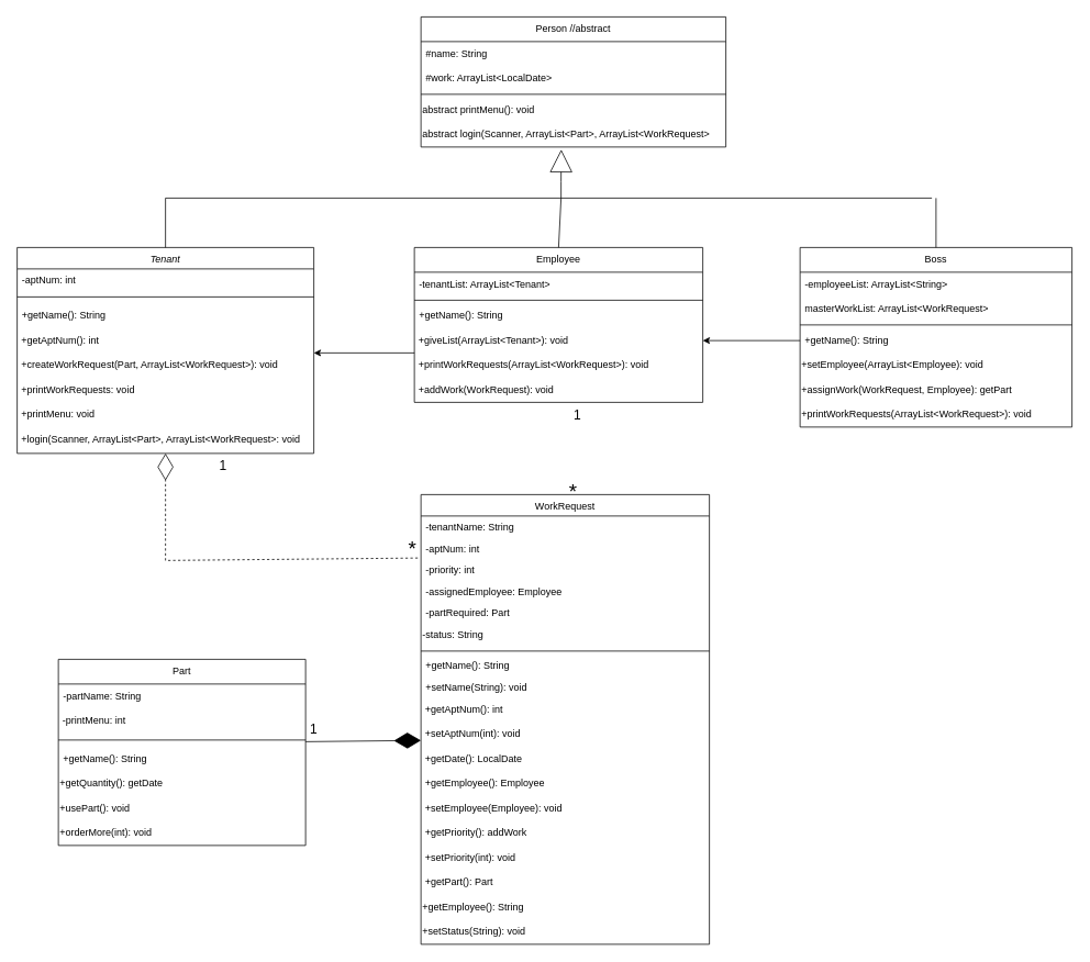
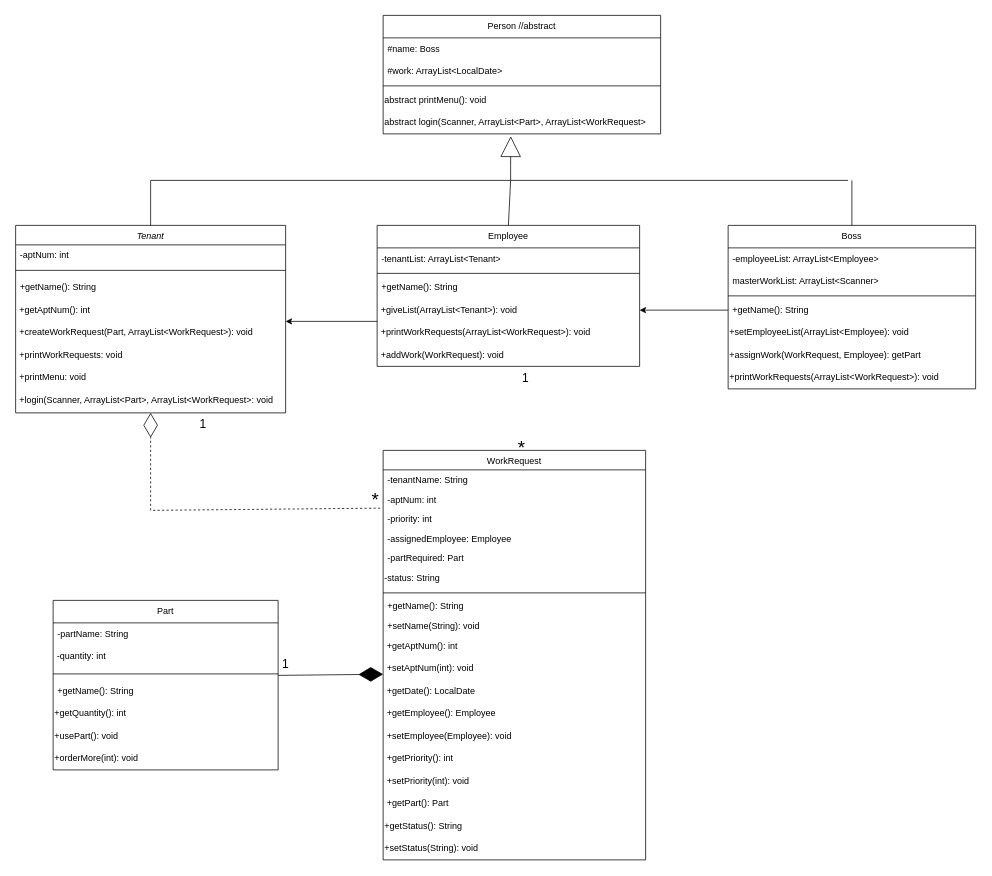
  <mxCell id="0" />
  <mxCell id="1" parent="0" />
  <mxCell id="2" value="Tenant" style="swimlane;fontStyle=2;align=center;verticalAlign=top;childLayout=stackLayout;horizontal=1;startSize=26;horizontalStack=0;resizeParent=1;resizeLast=0;collapsible=1;marginBottom=0;rounded=0;shadow=0;strokeWidth=1;" vertex="1" parent="1"><mxGeometry x="20" y="300" width="360" height="250" as="geometry"><mxRectangle x="40" y="40" width="160" height="26" as="alternateBounds" /></mxGeometry></mxCell>
  <mxCell id="3" value="-aptNum: int" style="text;align=left;verticalAlign=top;spacingLeft=4;spacingRight=4;overflow=hidden;rotatable=0;points=[[0,0.5],[1,0.5]];portConstraint=eastwest;rounded=0;shadow=0;html=0;" vertex="1" parent="2"><mxGeometry y="26" width="360" height="26" as="geometry" /></mxCell>
  <mxCell id="4" value="" style="line;html=1;strokeWidth=1;align=left;verticalAlign=middle;spacingTop=-1;spacingLeft=3;spacingRight=3;rotatable=0;labelPosition=right;points=[];portConstraint=eastwest;" vertex="1" parent="2"><mxGeometry y="52" width="360" height="16" as="geometry" /></mxCell>
  <mxCell id="5" value="+getName(): String" style="text;align=left;verticalAlign=top;spacingLeft=4;spacingRight=4;overflow=hidden;rotatable=0;points=[[0,0.5],[1,0.5]];portConstraint=eastwest;" vertex="1" parent="2"><mxGeometry y="68" width="360" height="30" as="geometry" /></mxCell>
  <mxCell id="6" value="&lt;div align=&quot;left&quot;&gt;&amp;nbsp;+getAptNum(): int&lt;br&gt;&lt;/div&gt;" style="text;html=1;strokeColor=none;fillColor=none;align=left;verticalAlign=middle;whiteSpace=wrap;rounded=0;" vertex="1" parent="2"><mxGeometry y="98" width="360" height="30" as="geometry" /></mxCell>
  <mxCell id="7" value="&amp;nbsp;+createWorkRequest(Part, ArrayList&amp;lt;WorkRequest&amp;gt;): void" style="text;html=1;strokeColor=none;fillColor=none;align=left;verticalAlign=middle;whiteSpace=wrap;rounded=0;" vertex="1" parent="2"><mxGeometry y="128" width="360" height="30" as="geometry" /></mxCell>
  <mxCell id="8" value="&amp;nbsp;+printWorkRequests: void" style="text;html=1;strokeColor=none;fillColor=none;align=left;verticalAlign=middle;whiteSpace=wrap;rounded=0;" vertex="1" parent="2"><mxGeometry y="158" width="360" height="30" as="geometry" /></mxCell>
  <mxCell id="9" value="&amp;nbsp;+printMenu: void" style="text;html=1;strokeColor=none;fillColor=none;align=left;verticalAlign=middle;whiteSpace=wrap;rounded=0;" vertex="1" parent="2"><mxGeometry y="188" width="360" height="30" as="geometry" /></mxCell>
  <mxCell id="10" value="&amp;nbsp;+login(Scanner, ArrayList&amp;lt;Part&amp;gt;, ArrayList&amp;lt;WorkRequest&amp;gt;: void" style="text;html=1;strokeColor=none;fillColor=none;align=left;verticalAlign=middle;whiteSpace=wrap;rounded=0;" vertex="1" parent="2"><mxGeometry y="218" width="360" height="30" as="geometry" /></mxCell>
  <mxCell id="11" value="WorkRequest" style="swimlane;fontStyle=0;align=center;verticalAlign=top;childLayout=stackLayout;horizontal=1;startSize=26;horizontalStack=0;resizeParent=1;resizeLast=0;collapsible=1;marginBottom=0;rounded=0;shadow=0;strokeWidth=1;" vertex="1" parent="1"><mxGeometry x="510" y="600" width="350" height="546" as="geometry"><mxRectangle x="550" y="140" width="160" height="26" as="alternateBounds" /></mxGeometry></mxCell>
  <mxCell id="12" value="-tenantName: String" style="text;align=left;verticalAlign=top;spacingLeft=4;spacingRight=4;overflow=hidden;rotatable=0;points=[[0,0.5],[1,0.5]];portConstraint=eastwest;" vertex="1" parent="11"><mxGeometry y="26" width="350" height="26" as="geometry" /></mxCell>
  <mxCell id="13" value="-aptNum: int" style="text;align=left;verticalAlign=top;spacingLeft=4;spacingRight=4;overflow=hidden;rotatable=0;points=[[0,0.5],[1,0.5]];portConstraint=eastwest;rounded=0;shadow=0;html=0;" vertex="1" parent="11"><mxGeometry y="52" width="350" height="26" as="geometry" /></mxCell>
  <mxCell id="14" value="-priority: int" style="text;align=left;verticalAlign=top;spacingLeft=4;spacingRight=4;overflow=hidden;rotatable=0;points=[[0,0.5],[1,0.5]];portConstraint=eastwest;rounded=0;shadow=0;html=0;" vertex="1" parent="11"><mxGeometry y="78" width="350" height="26" as="geometry" /></mxCell>
  <mxCell id="15" value="-assignedEmployee: Employee" style="text;align=left;verticalAlign=top;spacingLeft=4;spacingRight=4;overflow=hidden;rotatable=0;points=[[0,0.5],[1,0.5]];portConstraint=eastwest;rounded=0;shadow=0;html=0;" vertex="1" parent="11"><mxGeometry y="104" width="350" height="26" as="geometry" /></mxCell>
  <mxCell id="16" value="-partRequired: Part" style="text;align=left;verticalAlign=top;spacingLeft=4;spacingRight=4;overflow=hidden;rotatable=0;points=[[0,0.5],[1,0.5]];portConstraint=eastwest;rounded=0;shadow=0;html=0;" vertex="1" parent="11"><mxGeometry y="130" width="350" height="26" as="geometry" /></mxCell>
  <mxCell id="17" value="&lt;div&gt;-status: String&lt;br&gt;&lt;/div&gt;" style="text;html=1;strokeColor=none;fillColor=none;align=left;verticalAlign=middle;whiteSpace=wrap;rounded=0;" vertex="1" parent="11"><mxGeometry y="156" width="350" height="30" as="geometry" /></mxCell>
  <mxCell id="18" value="" style="line;html=1;strokeWidth=1;align=left;verticalAlign=middle;spacingTop=-1;spacingLeft=3;spacingRight=3;rotatable=0;labelPosition=right;points=[];portConstraint=eastwest;" vertex="1" parent="11"><mxGeometry y="186" width="350" height="8" as="geometry" /></mxCell>
  <mxCell id="19" value="+getName(): String" style="text;align=left;verticalAlign=top;spacingLeft=4;spacingRight=4;overflow=hidden;rotatable=0;points=[[0,0.5],[1,0.5]];portConstraint=eastwest;" vertex="1" parent="11"><mxGeometry y="194" width="350" height="26" as="geometry" /></mxCell>
  <mxCell id="20" value="+setName(String): void" style="text;align=left;verticalAlign=top;spacingLeft=4;spacingRight=4;overflow=hidden;rotatable=0;points=[[0,0.5],[1,0.5]];portConstraint=eastwest;" vertex="1" parent="11"><mxGeometry y="220" width="350" height="26" as="geometry" /></mxCell>
  <mxCell id="21" value="&amp;nbsp;+getAptNum(): int" style="text;html=1;strokeColor=none;fillColor=none;align=left;verticalAlign=middle;whiteSpace=wrap;rounded=0;" vertex="1" parent="11"><mxGeometry y="246" width="350" height="30" as="geometry" /></mxCell>
  <mxCell id="22" value="&amp;nbsp;+setAptNum(int): void" style="text;html=1;strokeColor=none;fillColor=none;align=left;verticalAlign=middle;whiteSpace=wrap;rounded=0;" vertex="1" parent="11"><mxGeometry y="276" width="350" height="30" as="geometry" /></mxCell>
  <mxCell id="23" value="&amp;nbsp;+getDate(): LocalDate" style="text;html=1;strokeColor=none;fillColor=none;align=left;verticalAlign=middle;whiteSpace=wrap;rounded=0;" vertex="1" parent="11"><mxGeometry y="306" width="350" height="30" as="geometry" /></mxCell>
  <mxCell id="24" value="&amp;nbsp;+getEmployee(): Employee" style="text;html=1;strokeColor=none;fillColor=none;align=left;verticalAlign=middle;whiteSpace=wrap;rounded=0;" vertex="1" parent="11"><mxGeometry y="336" width="350" height="30" as="geometry" /></mxCell>
  <mxCell id="25" value="&amp;nbsp;+setEmployee(Employee): void" style="text;html=1;strokeColor=none;fillColor=none;align=left;verticalAlign=middle;whiteSpace=wrap;rounded=0;" vertex="1" parent="11"><mxGeometry y="366" width="350" height="30" as="geometry" /></mxCell>
- <mxCell id="26" value="&amp;nbsp;+getPriority(): addWork" style="text;html=1;strokeColor=none;fillColor=none;align=left;verticalAlign=middle;whiteSpace=wrap;rounded=0;" vertex="1" parent="11"><mxGeometry y="396" width="350" height="30" as="geometry" /></mxCell>
+ <mxCell id="26" value="&amp;nbsp;+getPriority(): int" style="text;html=1;strokeColor=none;fillColor=none;align=left;verticalAlign=middle;whiteSpace=wrap;rounded=0;" vertex="1" parent="11"><mxGeometry y="396" width="350" height="30" as="geometry" /></mxCell>
  <mxCell id="27" value="&amp;nbsp;+setPriority(int): void" style="text;html=1;strokeColor=none;fillColor=none;align=left;verticalAlign=middle;whiteSpace=wrap;rounded=0;" vertex="1" parent="11"><mxGeometry y="426" width="350" height="30" as="geometry" /></mxCell>
  <mxCell id="28" value="&amp;nbsp;+getPart(): Part" style="text;html=1;strokeColor=none;fillColor=none;align=left;verticalAlign=middle;whiteSpace=wrap;rounded=0;" vertex="1" parent="11"><mxGeometry y="456" width="350" height="30" as="geometry" /></mxCell>
- <mxCell id="29" value="+getEmployee(): String" style="text;html=1;strokeColor=none;fillColor=none;align=left;verticalAlign=middle;whiteSpace=wrap;rounded=0;" vertex="1" parent="11"><mxGeometry y="486" width="350" height="30" as="geometry" /></mxCell>
+ <mxCell id="29" value="+getStatus(): String" style="text;html=1;strokeColor=none;fillColor=none;align=left;verticalAlign=middle;whiteSpace=wrap;rounded=0;" vertex="1" parent="11"><mxGeometry y="486" width="350" height="30" as="geometry" /></mxCell>
  <mxCell id="30" value="+setStatus(String): void" style="text;html=1;strokeColor=none;fillColor=none;align=left;verticalAlign=middle;whiteSpace=wrap;rounded=0;" vertex="1" parent="11"><mxGeometry y="516" width="350" height="30" as="geometry" /></mxCell>
  <mxCell id="31" value="Part" style="swimlane;fontStyle=0;childLayout=stackLayout;horizontal=1;startSize=30;horizontalStack=0;resizeParent=1;resizeParentMax=0;resizeLast=0;collapsible=1;marginBottom=0;whiteSpace=wrap;html=1;" vertex="1" parent="1"><mxGeometry x="70" y="800" width="300" height="226" as="geometry" /></mxCell>
  <mxCell id="32" value="-partName: String" style="text;strokeColor=none;fillColor=none;align=left;verticalAlign=middle;spacingLeft=4;spacingRight=4;overflow=hidden;points=[[0,0.5],[1,0.5]];portConstraint=eastwest;rotatable=0;whiteSpace=wrap;html=1;" vertex="1" parent="31"><mxGeometry y="30" width="300" height="30" as="geometry" /></mxCell>
- <mxCell id="33" value="&amp;nbsp;-printMenu: int" style="text;html=1;strokeColor=none;fillColor=none;align=left;verticalAlign=middle;whiteSpace=wrap;rounded=0;" vertex="1" parent="31"><mxGeometry y="60" width="300" height="30" as="geometry" /></mxCell>
+ <mxCell id="33" value="&amp;nbsp;-quantity: int" style="text;html=1;strokeColor=none;fillColor=none;align=left;verticalAlign=middle;whiteSpace=wrap;rounded=0;" vertex="1" parent="31"><mxGeometry y="60" width="300" height="30" as="geometry" /></mxCell>
  <mxCell id="34" value="" style="line;html=1;strokeWidth=1;align=left;verticalAlign=middle;spacingTop=-1;spacingLeft=3;spacingRight=3;rotatable=0;labelPosition=right;points=[];portConstraint=eastwest;" vertex="1" parent="31"><mxGeometry y="90" width="300" height="16" as="geometry" /></mxCell>
  <mxCell id="35" value="+getName(): String" style="text;strokeColor=none;fillColor=none;align=left;verticalAlign=middle;spacingLeft=4;spacingRight=4;overflow=hidden;points=[[0,0.5],[1,0.5]];portConstraint=eastwest;rotatable=0;whiteSpace=wrap;html=1;" vertex="1" parent="31"><mxGeometry y="106" width="300" height="30" as="geometry" /></mxCell>
- <mxCell id="36" value="+getQuantity(): getDate" style="text;html=1;strokeColor=none;fillColor=none;align=left;verticalAlign=middle;whiteSpace=wrap;rounded=0;" vertex="1" parent="31"><mxGeometry y="136" width="300" height="30" as="geometry" /></mxCell>
+ <mxCell id="36" value="+getQuantity(): int" style="text;html=1;strokeColor=none;fillColor=none;align=left;verticalAlign=middle;whiteSpace=wrap;rounded=0;" vertex="1" parent="31"><mxGeometry y="136" width="300" height="30" as="geometry" /></mxCell>
  <mxCell id="37" value="+usePart(): void" style="text;html=1;strokeColor=none;fillColor=none;align=left;verticalAlign=middle;whiteSpace=wrap;rounded=0;" vertex="1" parent="31"><mxGeometry y="166" width="300" height="30" as="geometry" /></mxCell>
  <mxCell id="38" value="+orderMore(int): void" style="text;html=1;strokeColor=none;fillColor=none;align=left;verticalAlign=middle;whiteSpace=wrap;rounded=0;" vertex="1" parent="31"><mxGeometry y="196" width="300" height="30" as="geometry" /></mxCell>
  <mxCell id="39" value="Employee" style="swimlane;fontStyle=0;childLayout=stackLayout;horizontal=1;startSize=30;horizontalStack=0;resizeParent=1;resizeParentMax=0;resizeLast=0;collapsible=1;marginBottom=0;whiteSpace=wrap;html=1;" vertex="1" parent="1"><mxGeometry x="502" y="300" width="350" height="188" as="geometry" /></mxCell>
  <mxCell id="40" value="-tenantList: ArrayList&amp;lt;Tenant&amp;gt;" style="text;strokeColor=none;fillColor=none;align=left;verticalAlign=middle;spacingLeft=4;spacingRight=4;overflow=hidden;points=[[0,0.5],[1,0.5]];portConstraint=eastwest;rotatable=0;whiteSpace=wrap;html=1;" vertex="1" parent="39"><mxGeometry y="30" width="350" height="30" as="geometry" /></mxCell>
  <mxCell id="41" value="" style="line;html=1;strokeWidth=1;align=left;verticalAlign=middle;spacingTop=-1;spacingLeft=3;spacingRight=3;rotatable=0;labelPosition=right;points=[];portConstraint=eastwest;" vertex="1" parent="39"><mxGeometry y="60" width="350" height="8" as="geometry" /></mxCell>
  <mxCell id="42" value="+getName(): String" style="text;strokeColor=none;fillColor=none;align=left;verticalAlign=middle;spacingLeft=4;spacingRight=4;overflow=hidden;points=[[0,0.5],[1,0.5]];portConstraint=eastwest;rotatable=0;whiteSpace=wrap;html=1;" vertex="1" parent="39"><mxGeometry y="68" width="350" height="30" as="geometry" /></mxCell>
  <mxCell id="43" value="&amp;nbsp;+giveList(ArrayList&amp;lt;Tenant&amp;gt;): void" style="text;html=1;strokeColor=none;fillColor=none;align=left;verticalAlign=middle;whiteSpace=wrap;rounded=0;" vertex="1" parent="39"><mxGeometry y="98" width="350" height="30" as="geometry" /></mxCell>
  <mxCell id="44" value="&lt;div&gt;&amp;nbsp;+printWorkRequests(ArrayList&amp;lt;WorkRequest&amp;gt;): void&lt;br&gt;&lt;/div&gt;" style="text;html=1;strokeColor=none;fillColor=none;align=left;verticalAlign=middle;whiteSpace=wrap;rounded=0;" vertex="1" parent="39"><mxGeometry y="128" width="350" height="30" as="geometry" /></mxCell>
  <mxCell id="45" value="&amp;nbsp;+addWork(WorkRequest): void" style="text;html=1;strokeColor=none;fillColor=none;align=left;verticalAlign=middle;whiteSpace=wrap;rounded=0;" vertex="1" parent="39"><mxGeometry y="158" width="350" height="30" as="geometry" /></mxCell>
  <mxCell id="46" value="&lt;div&gt;Person //abstract&lt;br&gt;&lt;/div&gt;" style="swimlane;fontStyle=0;childLayout=stackLayout;horizontal=1;startSize=30;horizontalStack=0;resizeParent=1;resizeParentMax=0;resizeLast=0;collapsible=1;marginBottom=0;whiteSpace=wrap;html=1;" vertex="1" parent="1"><mxGeometry x="510" y="20" width="370" height="158" as="geometry" /></mxCell>
- <mxCell id="47" value="#name: String" style="text;strokeColor=none;fillColor=none;align=left;verticalAlign=middle;spacingLeft=4;spacingRight=4;overflow=hidden;points=[[0,0.5],[1,0.5]];portConstraint=eastwest;rotatable=0;whiteSpace=wrap;html=1;" vertex="1" parent="46"><mxGeometry y="30" width="370" height="30" as="geometry" /></mxCell>
+ <mxCell id="47" value="#name: Boss" style="text;strokeColor=none;fillColor=none;align=left;verticalAlign=middle;spacingLeft=4;spacingRight=4;overflow=hidden;points=[[0,0.5],[1,0.5]];portConstraint=eastwest;rotatable=0;whiteSpace=wrap;html=1;" vertex="1" parent="46"><mxGeometry y="30" width="370" height="30" as="geometry" /></mxCell>
  <mxCell id="48" value="#work: ArrayList&amp;lt;LocalDate&amp;gt;" style="text;strokeColor=none;fillColor=none;align=left;verticalAlign=middle;spacingLeft=4;spacingRight=4;overflow=hidden;points=[[0,0.5],[1,0.5]];portConstraint=eastwest;rotatable=0;whiteSpace=wrap;html=1;" vertex="1" parent="46"><mxGeometry y="60" width="370" height="30" as="geometry" /></mxCell>
  <mxCell id="49" value="" style="line;html=1;strokeWidth=1;align=left;verticalAlign=middle;spacingTop=-1;spacingLeft=3;spacingRight=3;rotatable=0;labelPosition=right;points=[];portConstraint=eastwest;" vertex="1" parent="46"><mxGeometry y="90" width="370" height="8" as="geometry" /></mxCell>
  <mxCell id="50" value="abstract printMenu(): void" style="text;html=1;strokeColor=none;fillColor=none;align=left;verticalAlign=middle;whiteSpace=wrap;rounded=0;" vertex="1" parent="46"><mxGeometry y="98" width="370" height="30" as="geometry" /></mxCell>
  <mxCell id="51" value="abstract login(Scanner, ArrayList&amp;lt;Part&amp;gt;, ArrayList&amp;lt;WorkRequest&amp;gt;" style="text;html=1;strokeColor=none;fillColor=none;align=left;verticalAlign=middle;whiteSpace=wrap;rounded=0;" vertex="1" parent="46"><mxGeometry y="128" width="370" height="30" as="geometry" /></mxCell>
  <mxCell id="52" value="Boss" style="swimlane;fontStyle=0;childLayout=stackLayout;horizontal=1;startSize=30;horizontalStack=0;resizeParent=1;resizeParentMax=0;resizeLast=0;collapsible=1;marginBottom=0;whiteSpace=wrap;html=1;" vertex="1" parent="1"><mxGeometry x="970" y="300" width="330" height="218" as="geometry" /></mxCell>
- <mxCell id="53" value="-employeeList: ArrayList&amp;lt;String&amp;gt;" style="text;strokeColor=none;fillColor=none;align=left;verticalAlign=middle;spacingLeft=4;spacingRight=4;overflow=hidden;points=[[0,0.5],[1,0.5]];portConstraint=eastwest;rotatable=0;whiteSpace=wrap;html=1;" vertex="1" parent="52"><mxGeometry y="30" width="330" height="30" as="geometry" /></mxCell>
- <mxCell id="54" value="masterWorkList: ArrayList&amp;lt;WorkRequest&amp;gt;" style="text;strokeColor=none;fillColor=none;align=left;verticalAlign=middle;spacingLeft=4;spacingRight=4;overflow=hidden;points=[[0,0.5],[1,0.5]];portConstraint=eastwest;rotatable=0;whiteSpace=wrap;html=1;" vertex="1" parent="52"><mxGeometry y="60" width="330" height="30" as="geometry" /></mxCell>
+ <mxCell id="53" value="-employeeList: ArrayList&amp;lt;Employee&amp;gt;" style="text;strokeColor=none;fillColor=none;align=left;verticalAlign=middle;spacingLeft=4;spacingRight=4;overflow=hidden;points=[[0,0.5],[1,0.5]];portConstraint=eastwest;rotatable=0;whiteSpace=wrap;html=1;" vertex="1" parent="52"><mxGeometry y="30" width="330" height="30" as="geometry" /></mxCell>
+ <mxCell id="54" value="masterWorkList: ArrayList&amp;lt;Scanner&amp;gt;" style="text;strokeColor=none;fillColor=none;align=left;verticalAlign=middle;spacingLeft=4;spacingRight=4;overflow=hidden;points=[[0,0.5],[1,0.5]];portConstraint=eastwest;rotatable=0;whiteSpace=wrap;html=1;" vertex="1" parent="52"><mxGeometry y="60" width="330" height="30" as="geometry" /></mxCell>
  <mxCell id="55" value="" style="line;html=1;strokeWidth=1;align=left;verticalAlign=middle;spacingTop=-1;spacingLeft=3;spacingRight=3;rotatable=0;labelPosition=right;points=[];portConstraint=eastwest;" vertex="1" parent="52"><mxGeometry y="90" width="330" height="8" as="geometry" /></mxCell>
  <mxCell id="56" value="+getName(): String" style="text;strokeColor=none;fillColor=none;align=left;verticalAlign=middle;spacingLeft=4;spacingRight=4;overflow=hidden;points=[[0,0.5],[1,0.5]];portConstraint=eastwest;rotatable=0;whiteSpace=wrap;html=1;" vertex="1" parent="52"><mxGeometry y="98" width="330" height="30" as="geometry" /></mxCell>
- <mxCell id="57" value="+setEmployee(ArrayList&amp;lt;Employee): void" style="text;html=1;strokeColor=none;fillColor=none;align=left;verticalAlign=middle;whiteSpace=wrap;rounded=0;" vertex="1" parent="52"><mxGeometry y="128" width="330" height="30" as="geometry" /></mxCell>
+ <mxCell id="57" value="+setEmployeeList(ArrayList&amp;lt;Employee): void" style="text;html=1;strokeColor=none;fillColor=none;align=left;verticalAlign=middle;whiteSpace=wrap;rounded=0;" vertex="1" parent="52"><mxGeometry y="128" width="330" height="30" as="geometry" /></mxCell>
  <mxCell id="58" value="+assignWork(WorkRequest, Employee): getPart" style="text;html=1;strokeColor=none;fillColor=none;align=left;verticalAlign=middle;whiteSpace=wrap;rounded=0;" vertex="1" parent="52"><mxGeometry y="158" width="330" height="30" as="geometry" /></mxCell>
  <mxCell id="59" value="+printWorkRequests(ArrayList&amp;lt;WorkRequest&amp;gt;): void" style="text;html=1;strokeColor=none;fillColor=none;align=left;verticalAlign=middle;whiteSpace=wrap;rounded=0;" vertex="1" parent="52"><mxGeometry y="188" width="330" height="30" as="geometry" /></mxCell>
  <mxCell id="60" value="" style="endArrow=none;html=1;rounded=0;exitX=0.5;exitY=0;exitDx=0;exitDy=0;endFill=0;endSize=25;" edge="1" parent="1" source="2"><mxGeometry width="50" height="50" relative="1" as="geometry"><mxPoint x="280" y="230" as="sourcePoint" /><mxPoint x="200" y="240" as="targetPoint" /><Array as="points"><mxPoint x="200" y="240" /></Array></mxGeometry></mxCell>
  <mxCell id="61" value="" style="endArrow=block;html=1;rounded=0;entryX=0.46;entryY=1.106;entryDx=0;entryDy=0;entryPerimeter=0;endFill=0;endSize=25;" edge="1" parent="1" target="51"><mxGeometry width="50" height="50" relative="1" as="geometry"><mxPoint x="680" y="240" as="sourcePoint" /><mxPoint x="720" y="230" as="targetPoint" /><Array as="points"><mxPoint x="680" y="220" /></Array></mxGeometry></mxCell>
  <mxCell id="62" value="" style="endArrow=none;html=1;rounded=0;exitX=0.5;exitY=0;exitDx=0;exitDy=0;endFill=0;endSize=25;" edge="1" parent="1" source="52"><mxGeometry width="50" height="50" relative="1" as="geometry"><mxPoint x="1040" y="240" as="sourcePoint" /><mxPoint x="1135" y="240" as="targetPoint" /><Array as="points"><mxPoint x="1135" y="240" /></Array></mxGeometry></mxCell>
  <mxCell id="63" value="" style="endArrow=diamondThin;html=1;rounded=0;entryX=0;entryY=0.75;entryDx=0;entryDy=0;exitX=1;exitY=0.625;exitDx=0;exitDy=0;exitPerimeter=0;endFill=1;endSize=30;" edge="1" parent="1" source="34" target="22"><mxGeometry width="50" height="50" relative="1" as="geometry"><mxPoint x="380" y="899" as="sourcePoint" /><mxPoint x="410" y="710" as="targetPoint" /></mxGeometry></mxCell>
  <mxCell id="64" value="" style="endArrow=diamondThin;html=1;rounded=0;exitX=-0.011;exitY=-0.038;exitDx=0;exitDy=0;exitPerimeter=0;entryX=0.5;entryY=1;entryDx=0;entryDy=0;endFill=0;endSize=30;dashed=1;" edge="1" parent="1" source="14" target="2"><mxGeometry width="50" height="50" relative="1" as="geometry"><mxPoint x="260" y="680" as="sourcePoint" /><mxPoint x="310" y="630" as="targetPoint" /><Array as="points"><mxPoint x="200" y="680" /></Array></mxGeometry></mxCell>
  <mxCell id="65" value="*" style="text;html=1;strokeColor=none;fillColor=none;align=center;verticalAlign=middle;whiteSpace=wrap;rounded=0;fontSize=25;" vertex="1" parent="1"><mxGeometry x="665" y="580" width="60" height="30" as="geometry" /></mxCell>
  <mxCell id="66" value="1" style="text;html=1;strokeColor=none;fillColor=none;align=center;verticalAlign=middle;whiteSpace=wrap;rounded=0;fontSize=16;" vertex="1" parent="1"><mxGeometry x="240" y="550" width="60" height="30" as="geometry" /></mxCell>
  <mxCell id="67" value="*" style="text;html=1;strokeColor=none;fillColor=none;align=center;verticalAlign=middle;whiteSpace=wrap;rounded=0;fontSize=25;" vertex="1" parent="1"><mxGeometry x="470" y="650" width="60" height="30" as="geometry" /></mxCell>
  <mxCell id="68" value="1" style="text;html=1;strokeColor=none;fillColor=none;align=center;verticalAlign=middle;whiteSpace=wrap;rounded=0;fontSize=16;" vertex="1" parent="1"><mxGeometry x="670" y="488" width="60" height="30" as="geometry" /></mxCell>
  <mxCell id="69" value="1" style="text;html=1;strokeColor=none;fillColor=none;align=center;verticalAlign=middle;whiteSpace=wrap;rounded=0;fontSize=16;" vertex="1" parent="1"><mxGeometry x="350" y="870" width="60" height="30" as="geometry" /></mxCell>
  <mxCell id="70" value="" style="endArrow=none;html=1;rounded=0;" edge="1" parent="1"><mxGeometry width="50" height="50" relative="1" as="geometry"><mxPoint x="200" y="240" as="sourcePoint" /><mxPoint x="1130" y="240" as="targetPoint" /></mxGeometry></mxCell>
  <mxCell id="71" value="" style="endArrow=none;html=1;rounded=0;exitX=0.5;exitY=0;exitDx=0;exitDy=0;" edge="1" parent="1" source="39"><mxGeometry width="50" height="50" relative="1" as="geometry"><mxPoint x="680" y="290" as="sourcePoint" /><mxPoint x="680" y="240" as="targetPoint" /></mxGeometry></mxCell>
  <mxCell id="72" value="" style="endArrow=none;html=1;rounded=0;exitX=1;exitY=0;exitDx=0;exitDy=0;entryX=0;entryY=0;entryDx=0;entryDy=0;startArrow=classic;startFill=1;" edge="1" parent="1" source="7" target="44"><mxGeometry width="50" height="50" relative="1" as="geometry"><mxPoint x="430" y="610" as="sourcePoint" /><mxPoint x="480" y="410" as="targetPoint" /></mxGeometry></mxCell>
  <mxCell id="73" value="" style="endArrow=none;html=1;rounded=0;entryX=0;entryY=0.5;entryDx=0;entryDy=0;exitX=1;exitY=0.5;exitDx=0;exitDy=0;startArrow=classic;startFill=1;" edge="1" parent="1" source="43" target="56"><mxGeometry width="50" height="50" relative="1" as="geometry"><mxPoint x="880" y="460" as="sourcePoint" /><mxPoint x="930" y="410" as="targetPoint" /></mxGeometry></mxCell>
